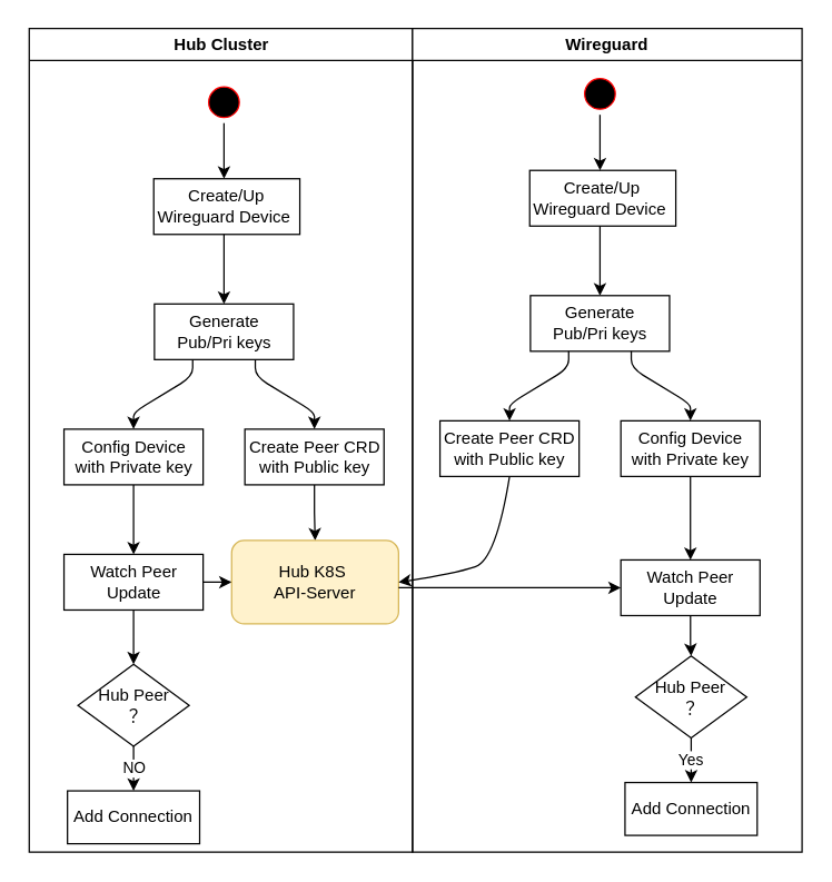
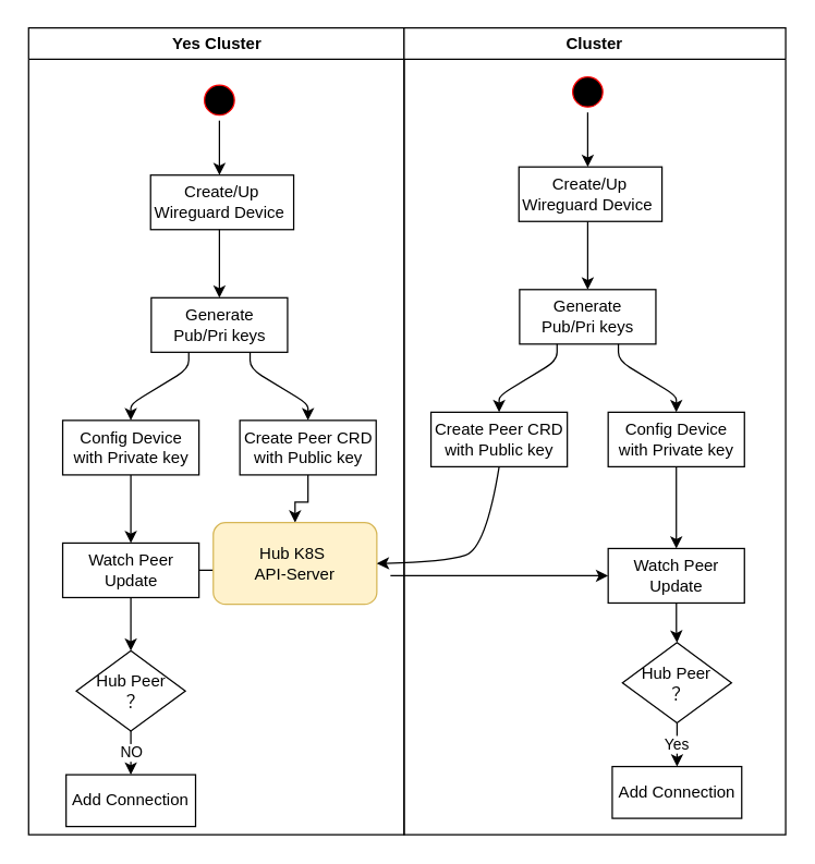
  <mxCell id="0" />
  <mxCell id="1" parent="0" />
- <mxCell id="2" value="Hub Cluster" style="swimlane;whiteSpace=wrap" parent="1" vertex="1"><mxGeometry x="20.5" y="20" width="275.5" height="592" as="geometry" /></mxCell>
+ <mxCell id="2" value="Yes Cluster" style="swimlane;whiteSpace=wrap" parent="1" vertex="1"><mxGeometry x="20.5" y="20" width="275.5" height="592" as="geometry" /></mxCell>
  <mxCell id="3" value="" style="ellipse;shape=startState;fillColor=#000000;strokeColor=#ff0000;" parent="2" vertex="1"><mxGeometry x="125" y="38" width="30" height="30" as="geometry" /></mxCell>
  <mxCell id="4" value="Create/Up Wireguard Device&amp;nbsp;" style="whiteSpace=wrap;html=1;" vertex="1" parent="2"><mxGeometry x="89.5" y="108" width="105" height="40" as="geometry" /></mxCell>
  <mxCell id="5" value="" style="html=1;rounded=1;curved=0;sourcePerimeterSpacing=0;targetPerimeterSpacing=0;startSize=6;endSize=6;noEdgeStyle=1;orthogonal=1;exitX=0.5;exitY=1;exitDx=0;exitDy=0;" edge="1" parent="2" source="3" target="4"><mxGeometry relative="1" as="geometry"><Array as="points"><mxPoint x="140" y="70" /><mxPoint x="140" y="96" /></Array><mxPoint x="140.5" y="68" as="sourcePoint" /></mxGeometry></mxCell>
  <mxCell id="6" value="" style="html=1;rounded=1;curved=0;sourcePerimeterSpacing=0;targetPerimeterSpacing=0;startSize=6;endSize=6;noEdgeStyle=1;orthogonal=1;" edge="1" parent="2" source="4" target="7"><mxGeometry relative="1" as="geometry"><mxPoint x="795" y="1568" as="sourcePoint" /><Array as="points"><mxPoint x="140" y="160" /><mxPoint x="140" y="186" /></Array></mxGeometry></mxCell>
  <mxCell id="7" value="Generate &lt;br&gt;Pub/Pri keys" style="whiteSpace=wrap;html=1;" vertex="1" parent="2"><mxGeometry x="90" y="198" width="100" height="40" as="geometry" /></mxCell>
  <mxCell id="8" value="" style="html=1;rounded=1;curved=0;sourcePerimeterSpacing=0;targetPerimeterSpacing=0;startSize=6;endSize=6;noEdgeStyle=1;orthogonal=1;" edge="1" parent="2" source="7" target="9"><mxGeometry relative="1" as="geometry"><mxPoint x="735" y="1538" as="sourcePoint" /><Array as="points"><mxPoint x="117.5" y="250" /><mxPoint x="75" y="276" /></Array></mxGeometry></mxCell>
  <mxCell id="9" value="Config Device with Private key" style="whiteSpace=wrap;html=1;" vertex="1" parent="2"><mxGeometry x="25" y="288" width="100" height="40" as="geometry" /></mxCell>
  <mxCell id="10" value="" style="html=1;rounded=1;curved=0;sourcePerimeterSpacing=0;targetPerimeterSpacing=0;startSize=6;endSize=6;noEdgeStyle=1;orthogonal=1;" edge="1" parent="2" source="7" target="12"><mxGeometry relative="1" as="geometry"><mxPoint x="675" y="1508" as="sourcePoint" /><Array as="points"><mxPoint x="162.5" y="250" /><mxPoint x="205" y="276" /></Array></mxGeometry></mxCell>
  <mxCell id="11" value="" style="edgeStyle=orthogonalEdgeStyle;rounded=0;orthogonalLoop=1;jettySize=auto;html=1;" edge="1" parent="2" source="12" target="17"><mxGeometry relative="1" as="geometry" /></mxCell>
  <mxCell id="12" value="Create Peer CRD with Public key" style="whiteSpace=wrap;html=1;" vertex="1" parent="2"><mxGeometry x="155" y="288" width="100" height="40" as="geometry" /></mxCell>
  <mxCell id="13" value="" style="html=1;rounded=1;curved=0;sourcePerimeterSpacing=0;targetPerimeterSpacing=0;startSize=6;endSize=6;noEdgeStyle=1;orthogonal=1;" edge="1" parent="2" source="9" target="16"><mxGeometry relative="1" as="geometry"><mxPoint x="678" y="1428" as="sourcePoint" /><Array as="points"><mxPoint x="75" y="340" /><mxPoint x="75" y="366" /></Array></mxGeometry></mxCell>
  <mxCell id="14" value="" style="edgeStyle=orthogonalEdgeStyle;rounded=0;orthogonalLoop=1;jettySize=auto;html=1;" edge="1" parent="2" source="16" target="17"><mxGeometry relative="1" as="geometry" /></mxCell>
  <mxCell id="15" value="" style="edgeStyle=orthogonalEdgeStyle;rounded=0;orthogonalLoop=1;jettySize=auto;html=1;" edge="1" parent="2" source="16" target="19"><mxGeometry relative="1" as="geometry" /></mxCell>
  <mxCell id="16" value="Watch Peer Update" style="whiteSpace=wrap;html=1;" vertex="1" parent="2"><mxGeometry x="25" y="378" width="100" height="40" as="geometry" /></mxCell>
- <mxCell id="17" value="Hub K8S&amp;nbsp;&lt;br&gt;API-Server" style="rounded=1;whiteSpace=wrap;html=1;fillColor=#fff2cc;strokeColor=#d6b656;" vertex="1" parent="2"><mxGeometry x="145.5" y="368" width="120" height="60" as="geometry" /></mxCell>
+ <mxCell id="17" value="Hub K8S&amp;nbsp;&lt;br&gt;API-Server" style="rounded=1;whiteSpace=wrap;html=1;fillColor=#fff2cc;strokeColor=#d6b656;" vertex="1" parent="2"><mxGeometry x="135.5" y="363" width="120" height="60" as="geometry" /></mxCell>
  <mxCell id="18" value="NO" style="edgeStyle=orthogonalEdgeStyle;rounded=0;orthogonalLoop=1;jettySize=auto;html=1;" edge="1" parent="2" source="19" target="20"><mxGeometry relative="1" as="geometry" /></mxCell>
  <mxCell id="19" value="Hub Peer&lt;br&gt;？" style="rhombus;whiteSpace=wrap;html=1;" vertex="1" parent="2"><mxGeometry x="35" y="457" width="80" height="59" as="geometry" /></mxCell>
  <mxCell id="20" value="Add Connection" style="whiteSpace=wrap;html=1;" vertex="1" parent="2"><mxGeometry x="27.5" y="548" width="95" height="38" as="geometry" /></mxCell>
  <mxCell id="21" value="" style="endArrow=classic;html=1;rounded=0;entryX=0;entryY=0.5;entryDx=0;entryDy=0;" edge="1" parent="2" target="34"><mxGeometry width="50" height="50" relative="1" as="geometry"><mxPoint x="265.5" y="402" as="sourcePoint" /><mxPoint x="315.5" y="352" as="targetPoint" /></mxGeometry></mxCell>
- <mxCell id="22" value="Wireguard" style="swimlane;whiteSpace=wrap" parent="1" vertex="1"><mxGeometry x="296" y="20" width="280" height="592" as="geometry" /></mxCell>
+ <mxCell id="22" value="Cluster" style="swimlane;whiteSpace=wrap" parent="1" vertex="1"><mxGeometry x="296" y="20" width="280" height="592" as="geometry" /></mxCell>
  <mxCell id="23" value="" style="ellipse;shape=startState;fillColor=#000000;strokeColor=#ff0000;" vertex="1" parent="22"><mxGeometry x="119.75" y="32" width="30" height="30" as="geometry" /></mxCell>
  <mxCell id="24" value="Create/Up Wireguard Device&amp;nbsp;" style="whiteSpace=wrap;html=1;" vertex="1" parent="22"><mxGeometry x="84.25" y="102" width="105" height="40" as="geometry" /></mxCell>
  <mxCell id="25" value="" style="html=1;rounded=1;curved=0;sourcePerimeterSpacing=0;targetPerimeterSpacing=0;startSize=6;endSize=6;noEdgeStyle=1;orthogonal=1;exitX=0.5;exitY=1;exitDx=0;exitDy=0;" edge="1" parent="22" source="23" target="24"><mxGeometry relative="1" as="geometry"><Array as="points"><mxPoint x="134.75" y="64" /><mxPoint x="134.75" y="90" /></Array><mxPoint x="135.25" y="62" as="sourcePoint" /></mxGeometry></mxCell>
  <mxCell id="26" value="" style="html=1;rounded=1;curved=0;sourcePerimeterSpacing=0;targetPerimeterSpacing=0;startSize=6;endSize=6;noEdgeStyle=1;orthogonal=1;" edge="1" parent="22" source="24" target="27"><mxGeometry relative="1" as="geometry"><mxPoint x="789.75" y="1562" as="sourcePoint" /><Array as="points"><mxPoint x="134.75" y="154" /><mxPoint x="134.75" y="180" /></Array></mxGeometry></mxCell>
  <mxCell id="27" value="Generate &lt;br&gt;Pub/Pri keys" style="whiteSpace=wrap;html=1;" vertex="1" parent="22"><mxGeometry x="84.75" y="192" width="100" height="40" as="geometry" /></mxCell>
  <mxCell id="28" value="" style="html=1;rounded=1;curved=0;sourcePerimeterSpacing=0;targetPerimeterSpacing=0;startSize=6;endSize=6;noEdgeStyle=1;orthogonal=1;" edge="1" parent="22" source="27" target="29"><mxGeometry relative="1" as="geometry"><mxPoint x="729.75" y="1532" as="sourcePoint" /><Array as="points"><mxPoint x="112.25" y="244" /><mxPoint x="69.75" y="270" /></Array></mxGeometry></mxCell>
  <mxCell id="29" value="Create Peer CRD with Public key" style="whiteSpace=wrap;html=1;" vertex="1" parent="22"><mxGeometry x="19.75" y="282" width="100" height="40" as="geometry" /></mxCell>
  <mxCell id="30" value="" style="html=1;rounded=1;curved=0;sourcePerimeterSpacing=0;targetPerimeterSpacing=0;startSize=6;endSize=6;noEdgeStyle=1;orthogonal=1;" edge="1" parent="22" source="27" target="32"><mxGeometry relative="1" as="geometry"><mxPoint x="669.75" y="1502" as="sourcePoint" /><Array as="points"><mxPoint x="157.25" y="244" /><mxPoint x="199.75" y="270" /></Array></mxGeometry></mxCell>
  <mxCell id="31" value="" style="edgeStyle=orthogonalEdgeStyle;rounded=0;orthogonalLoop=1;jettySize=auto;html=1;" edge="1" parent="22" source="32" target="34"><mxGeometry relative="1" as="geometry" /></mxCell>
  <mxCell id="32" value="Config Device with Private key" style="whiteSpace=wrap;html=1;" vertex="1" parent="22"><mxGeometry x="149.75" y="282" width="100" height="40" as="geometry" /></mxCell>
  <mxCell id="33" value="" style="edgeStyle=orthogonalEdgeStyle;rounded=0;orthogonalLoop=1;jettySize=auto;html=1;" edge="1" parent="22" source="34" target="35"><mxGeometry relative="1" as="geometry" /></mxCell>
  <mxCell id="34" value="Watch Peer Update" style="whiteSpace=wrap;html=1;" vertex="1" parent="22"><mxGeometry x="149.75" y="382" width="100" height="40" as="geometry" /></mxCell>
  <mxCell id="35" value="Hub Peer&lt;br&gt;？" style="rhombus;whiteSpace=wrap;html=1;" vertex="1" parent="22"><mxGeometry x="160.25" y="451" width="80" height="59" as="geometry" /></mxCell>
  <mxCell id="36" value="Add Connection" style="whiteSpace=wrap;html=1;" vertex="1" parent="22"><mxGeometry x="152.75" y="542" width="95" height="38" as="geometry" /></mxCell>
  <mxCell id="37" value="Yes" style="edgeStyle=orthogonalEdgeStyle;rounded=0;orthogonalLoop=1;jettySize=auto;html=1;" edge="1" parent="22" source="35" target="36"><mxGeometry relative="1" as="geometry" /></mxCell>
  <mxCell id="38" value="" style="curved=1;endArrow=classic;html=1;rounded=0;exitX=0.5;exitY=1;exitDx=0;exitDy=0;entryX=1;entryY=0.5;entryDx=0;entryDy=0;" edge="1" parent="1" source="29" target="17"><mxGeometry width="50" height="50" relative="1" as="geometry"><mxPoint x="330.75" y="422" as="sourcePoint" /><mxPoint x="380.75" y="372" as="targetPoint" /><Array as="points"><mxPoint x="356" y="402" /><mxPoint x="326" y="412" /></Array></mxGeometry></mxCell>
